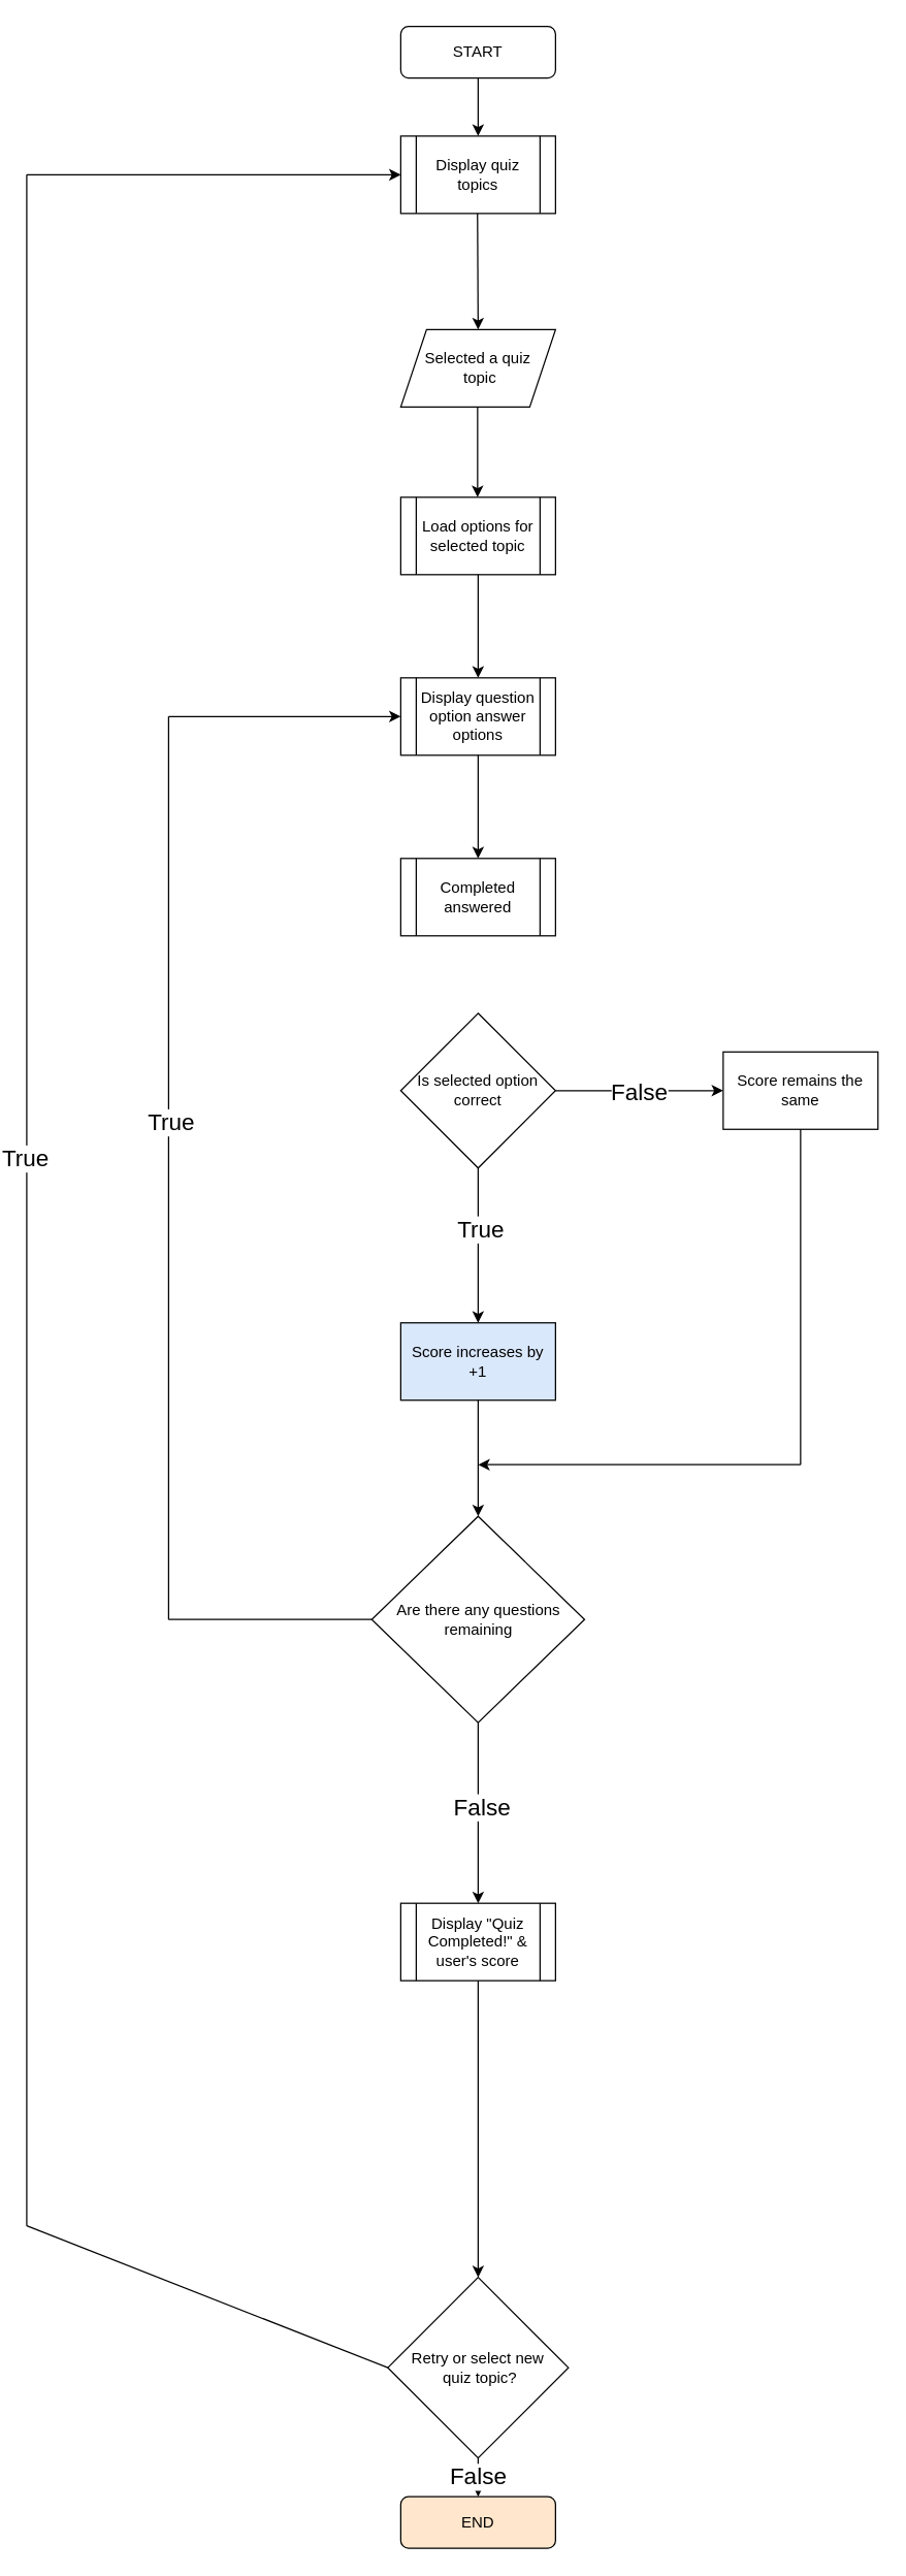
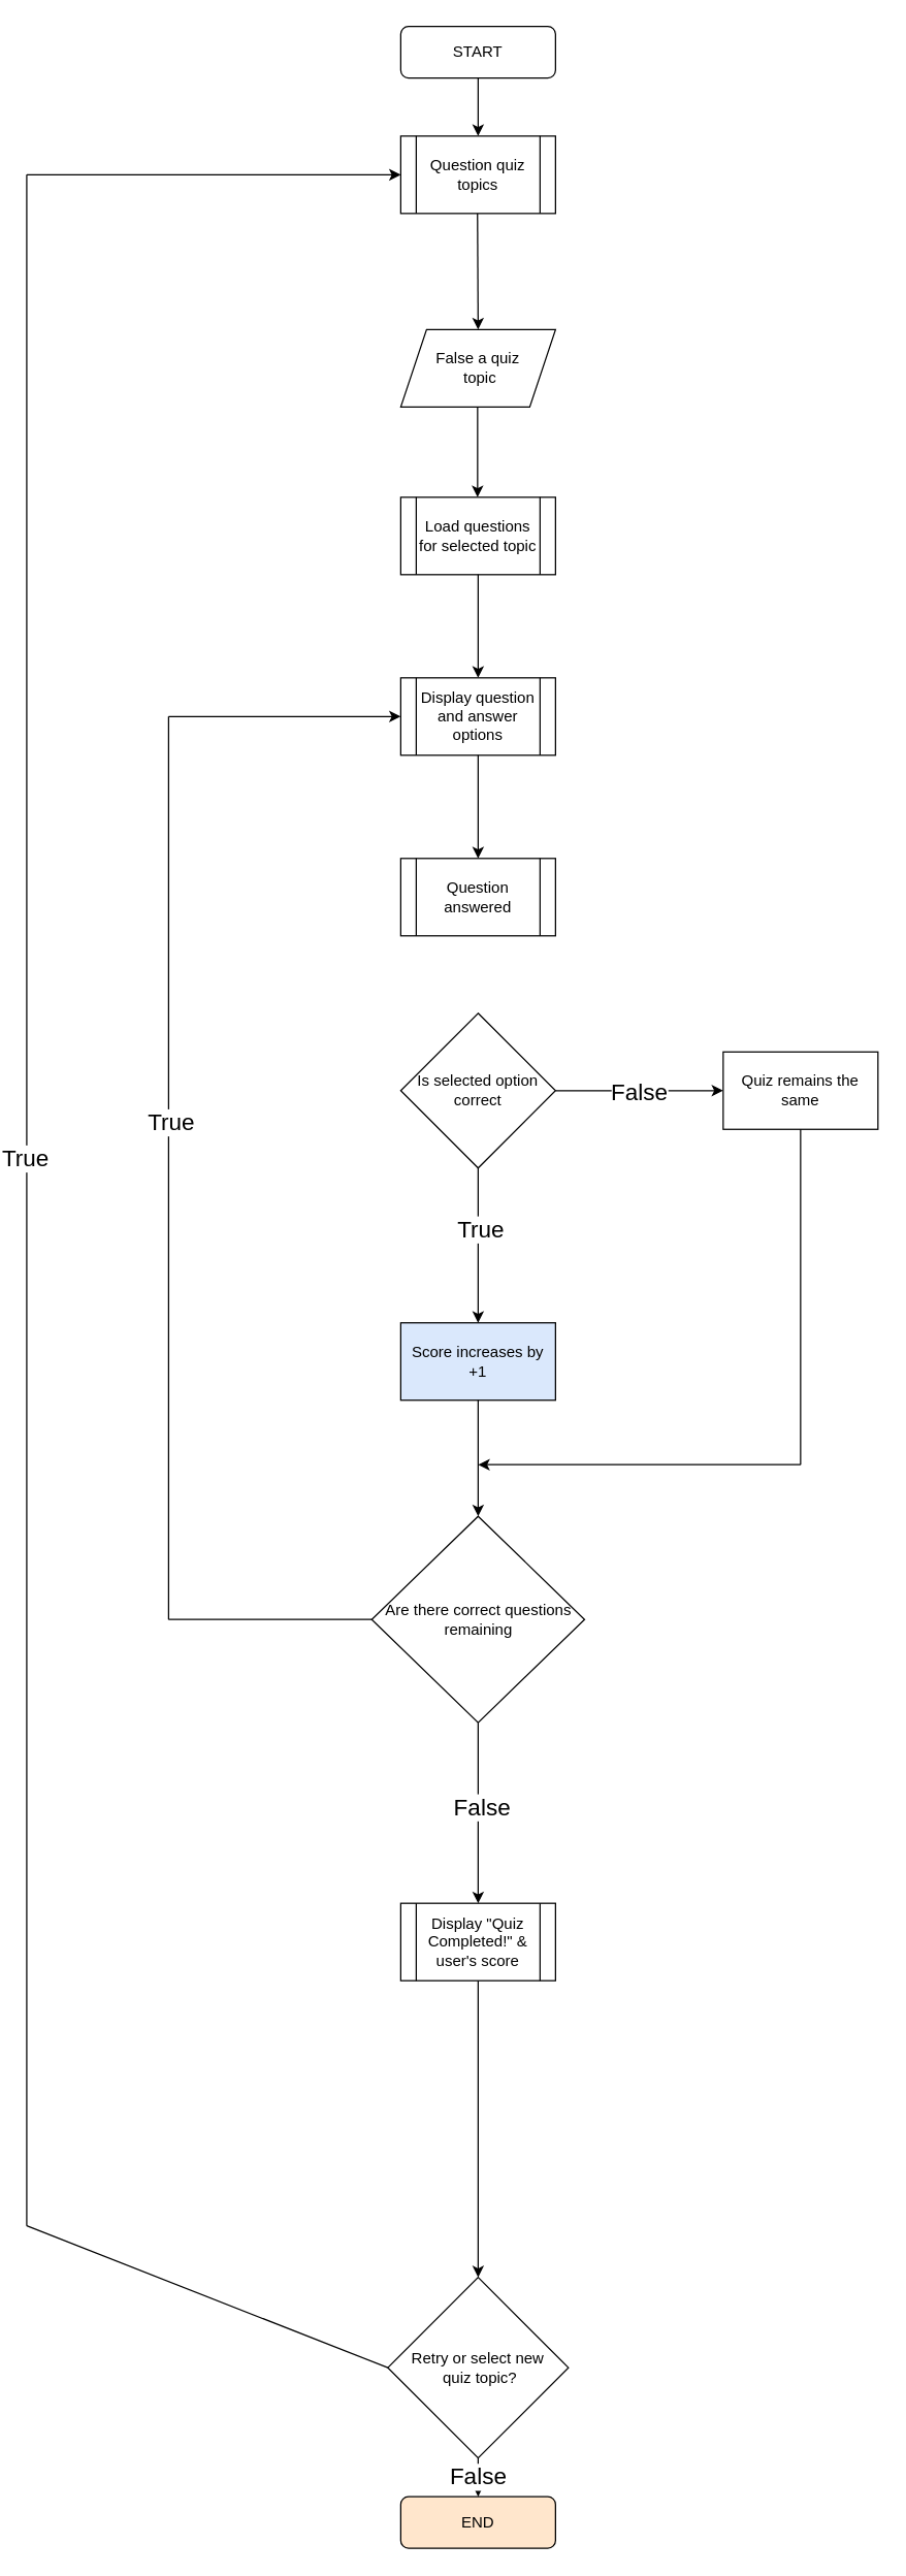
  <mxCell id="0" />
  <mxCell id="1" parent="0" />
  <mxCell id="2" value="START" style="rounded=1;whiteSpace=wrap;html=1;" vertex="1" parent="1"><mxGeometry x="310" y="20" width="120" height="40" as="geometry" /></mxCell>
  <mxCell id="3" value="" style="endArrow=classic;html=1;rounded=0;exitX=0.5;exitY=1;exitDx=0;exitDy=0;" edge="1" parent="1" source="2"><mxGeometry width="50" height="50" relative="1" as="geometry"><mxPoint x="350" y="95" as="sourcePoint" /><mxPoint x="370" y="105" as="targetPoint" /></mxGeometry></mxCell>
  <mxCell id="4" value="" style="endArrow=classic;html=1;rounded=0;exitX=0.5;exitY=1;exitDx=0;exitDy=0;" edge="1" parent="1"><mxGeometry width="50" height="50" relative="1" as="geometry"><mxPoint x="369.5" y="165" as="sourcePoint" /><mxPoint x="370" y="255" as="targetPoint" /></mxGeometry></mxCell>
- <mxCell id="5" value="Display quiz topics" style="shape=process;whiteSpace=wrap;html=1;backgroundOutline=1;" vertex="1" parent="1"><mxGeometry x="310" y="105" width="120" height="60" as="geometry" /></mxCell>
+ <mxCell id="5" value="Question quiz topics" style="shape=process;whiteSpace=wrap;html=1;backgroundOutline=1;" vertex="1" parent="1"><mxGeometry x="310" y="105" width="120" height="60" as="geometry" /></mxCell>
  <mxCell id="6" value="" style="endArrow=classic;html=1;rounded=0;" edge="1" parent="1"><mxGeometry width="50" height="50" relative="1" as="geometry"><mxPoint x="369.57" y="315" as="sourcePoint" /><mxPoint x="369.57" y="385" as="targetPoint" /></mxGeometry></mxCell>
- <mxCell id="7" value="Load options for selected topic" style="shape=process;whiteSpace=wrap;html=1;backgroundOutline=1;" vertex="1" parent="1"><mxGeometry x="310" y="385" width="120" height="60" as="geometry" /></mxCell>
- <mxCell id="8" value="Selected a quiz&lt;div&gt;&amp;nbsp;topic&lt;/div&gt;" style="shape=parallelogram;perimeter=parallelogramPerimeter;whiteSpace=wrap;html=1;fixedSize=1;" vertex="1" parent="1"><mxGeometry x="310" y="255" width="120" height="60" as="geometry" /></mxCell>
+ <mxCell id="7" value="Load questions for selected topic" style="shape=process;whiteSpace=wrap;html=1;backgroundOutline=1;" vertex="1" parent="1"><mxGeometry x="310" y="385" width="120" height="60" as="geometry" /></mxCell>
+ <mxCell id="8" value="False a quiz&lt;div&gt;&amp;nbsp;topic&lt;/div&gt;" style="shape=parallelogram;perimeter=parallelogramPerimeter;whiteSpace=wrap;html=1;fixedSize=1;" vertex="1" parent="1"><mxGeometry x="310" y="255" width="120" height="60" as="geometry" /></mxCell>
  <mxCell id="9" value="" style="endArrow=classic;html=1;rounded=0;exitX=0.5;exitY=1;exitDx=0;exitDy=0;" edge="1" parent="1" source="7"><mxGeometry width="50" height="50" relative="1" as="geometry"><mxPoint x="330" y="555" as="sourcePoint" /><mxPoint x="370" y="525" as="targetPoint" /></mxGeometry></mxCell>
- <mxCell id="10" value="Display question option answer options" style="shape=process;whiteSpace=wrap;html=1;backgroundOutline=1;" vertex="1" parent="1"><mxGeometry x="310" y="525" width="120" height="60" as="geometry" /></mxCell>
+ <mxCell id="10" value="Display question and answer options" style="shape=process;whiteSpace=wrap;html=1;backgroundOutline=1;" vertex="1" parent="1"><mxGeometry x="310" y="525" width="120" height="60" as="geometry" /></mxCell>
  <mxCell id="11" value="" style="endArrow=classic;html=1;rounded=0;exitX=0.5;exitY=1;exitDx=0;exitDy=0;" edge="1" parent="1" source="10"><mxGeometry width="50" height="50" relative="1" as="geometry"><mxPoint x="350" y="725" as="sourcePoint" /><mxPoint x="370" y="665" as="targetPoint" /></mxGeometry></mxCell>
- <mxCell id="12" value="Completed answered" style="shape=process;whiteSpace=wrap;html=1;backgroundOutline=1;" vertex="1" parent="1"><mxGeometry x="310" y="665" width="120" height="60" as="geometry" /></mxCell>
+ <mxCell id="12" value="Question answered" style="shape=process;whiteSpace=wrap;html=1;backgroundOutline=1;" vertex="1" parent="1"><mxGeometry x="310" y="665" width="120" height="60" as="geometry" /></mxCell>
  <mxCell id="13" value="Is selected option correct" style="rhombus;whiteSpace=wrap;html=1;" vertex="1" parent="1"><mxGeometry x="310" y="785" width="120" height="120" as="geometry" /></mxCell>
  <mxCell id="14" value="" style="endArrow=classic;html=1;rounded=0;exitX=0.5;exitY=1;exitDx=0;exitDy=0;" edge="1" parent="1" source="13"><mxGeometry width="50" height="50" relative="1" as="geometry"><mxPoint x="345" y="985" as="sourcePoint" /><mxPoint x="370" y="1025" as="targetPoint" /></mxGeometry></mxCell>
  <mxCell id="15" value="&lt;font style=&quot;font-size: 18px;&quot;&gt;True&lt;/font&gt;" style="edgeLabel;html=1;align=center;verticalAlign=middle;resizable=0;points=[];" vertex="1" connectable="0" parent="14"><mxGeometry x="-0.211" y="1" relative="1" as="geometry"><mxPoint as="offset" /></mxGeometry></mxCell>
  <mxCell id="16" value="" style="endArrow=classic;html=1;rounded=0;" edge="1" parent="1"><mxGeometry width="50" height="50" relative="1" as="geometry"><mxPoint x="430" y="845" as="sourcePoint" /><mxPoint x="560" y="845" as="targetPoint" /></mxGeometry></mxCell>
  <mxCell id="17" value="&lt;font style=&quot;font-size: 18px;&quot;&gt;False&lt;/font&gt;" style="edgeLabel;html=1;align=center;verticalAlign=middle;resizable=0;points=[];" vertex="1" connectable="0" parent="16"><mxGeometry x="-0.014" y="-1" relative="1" as="geometry"><mxPoint as="offset" /></mxGeometry></mxCell>
- <mxCell id="18" value="Score remains the same" style="rounded=0;whiteSpace=wrap;html=1;" vertex="1" parent="1"><mxGeometry x="560" y="815" width="120" height="60" as="geometry" /></mxCell>
+ <mxCell id="18" value="Quiz remains the same" style="rounded=0;whiteSpace=wrap;html=1;" vertex="1" parent="1"><mxGeometry x="560" y="815" width="120" height="60" as="geometry" /></mxCell>
  <mxCell id="19" value="Score increases by +1" style="rounded=0;whiteSpace=wrap;html=1;fillColor=#dae8fc;" vertex="1" parent="1"><mxGeometry x="310" y="1025" width="120" height="60" as="geometry" /></mxCell>
  <mxCell id="20" value="" style="endArrow=classic;html=1;rounded=0;exitX=0.5;exitY=1;exitDx=0;exitDy=0;" edge="1" parent="1" source="19"><mxGeometry width="50" height="50" relative="1" as="geometry"><mxPoint x="345" y="1185" as="sourcePoint" /><mxPoint x="370" y="1175" as="targetPoint" /></mxGeometry></mxCell>
  <mxCell id="21" value="" style="endArrow=classic;html=1;rounded=0;" edge="1" parent="1"><mxGeometry width="50" height="50" relative="1" as="geometry"><mxPoint x="620" y="1135" as="sourcePoint" /><mxPoint x="370" y="1135" as="targetPoint" /></mxGeometry></mxCell>
  <mxCell id="22" value="" style="endArrow=none;html=1;rounded=0;entryX=0.5;entryY=1;entryDx=0;entryDy=0;" edge="1" parent="1" target="18"><mxGeometry width="50" height="50" relative="1" as="geometry"><mxPoint x="620" y="1135" as="sourcePoint" /><mxPoint x="670" y="1085" as="targetPoint" /></mxGeometry></mxCell>
- <mxCell id="23" value="Are there any questions remaining" style="rhombus;whiteSpace=wrap;html=1;" vertex="1" parent="1"><mxGeometry x="287.5" y="1175" width="165" height="160" as="geometry" /></mxCell>
+ <mxCell id="23" value="Are there correct questions remaining" style="rhombus;whiteSpace=wrap;html=1;" vertex="1" parent="1"><mxGeometry x="287.5" y="1175" width="165" height="160" as="geometry" /></mxCell>
  <mxCell id="24" value="" style="endArrow=classic;html=1;rounded=0;" edge="1" parent="1" target="10"><mxGeometry width="50" height="50" relative="1" as="geometry"><mxPoint x="130" y="555" as="sourcePoint" /><mxPoint x="240" y="535" as="targetPoint" /></mxGeometry></mxCell>
  <mxCell id="25" value="" style="endArrow=none;html=1;rounded=0;" edge="1" parent="1"><mxGeometry width="50" height="50" relative="1" as="geometry"><mxPoint x="130" y="1255" as="sourcePoint" /><mxPoint x="130" y="555" as="targetPoint" /></mxGeometry></mxCell>
  <mxCell id="26" value="&lt;font style=&quot;font-size: 18px;&quot;&gt;True&lt;/font&gt;" style="edgeLabel;html=1;align=center;verticalAlign=middle;resizable=0;points=[];" vertex="1" connectable="0" parent="25"><mxGeometry x="0.104" y="-1" relative="1" as="geometry"><mxPoint as="offset" /></mxGeometry></mxCell>
  <mxCell id="27" value="" style="endArrow=none;html=1;rounded=0;entryX=0;entryY=0.5;entryDx=0;entryDy=0;" edge="1" parent="1" target="23"><mxGeometry width="50" height="50" relative="1" as="geometry"><mxPoint x="130" y="1255" as="sourcePoint" /><mxPoint x="180" y="1205" as="targetPoint" /></mxGeometry></mxCell>
  <mxCell id="28" value="" style="endArrow=classic;html=1;rounded=0;exitX=0.5;exitY=1;exitDx=0;exitDy=0;" edge="1" parent="1" source="23"><mxGeometry width="50" height="50" relative="1" as="geometry"><mxPoint x="380" y="1425" as="sourcePoint" /><mxPoint x="370" y="1475" as="targetPoint" /></mxGeometry></mxCell>
  <mxCell id="29" value="&lt;font style=&quot;font-size: 18px;&quot;&gt;False&lt;/font&gt;" style="edgeLabel;html=1;align=center;verticalAlign=middle;resizable=0;points=[];" vertex="1" connectable="0" parent="28"><mxGeometry x="-0.067" y="2" relative="1" as="geometry"><mxPoint as="offset" /></mxGeometry></mxCell>
  <mxCell id="30" value="Display &quot;Quiz Completed!&quot; &amp;amp; user's score" style="shape=process;whiteSpace=wrap;html=1;backgroundOutline=1;" vertex="1" parent="1"><mxGeometry x="310" y="1475" width="120" height="60" as="geometry" /></mxCell>
  <mxCell id="31" value="Retry or select new&lt;div&gt;&amp;nbsp;quiz topic?&lt;/div&gt;" style="rhombus;whiteSpace=wrap;html=1;" vertex="1" parent="1"><mxGeometry x="300" y="1765" width="140" height="140" as="geometry" /></mxCell>
  <mxCell id="32" value="" style="endArrow=classic;html=1;rounded=0;exitX=0.5;exitY=1;exitDx=0;exitDy=0;entryX=0.5;entryY=0;entryDx=0;entryDy=0;" edge="1" parent="1" source="30" target="31"><mxGeometry width="50" height="50" relative="1" as="geometry"><mxPoint x="360" y="1625" as="sourcePoint" /><mxPoint x="410" y="1575" as="targetPoint" /></mxGeometry></mxCell>
  <mxCell id="33" value="" style="endArrow=classic;html=1;rounded=0;exitX=0.5;exitY=1;exitDx=0;exitDy=0;" edge="1" parent="1" source="31"><mxGeometry width="50" height="50" relative="1" as="geometry"><mxPoint x="345" y="1905" as="sourcePoint" /><mxPoint x="370" y="1935" as="targetPoint" /></mxGeometry></mxCell>
  <mxCell id="34" value="&lt;font style=&quot;font-size: 18px;&quot;&gt;False&lt;/font&gt;" style="edgeLabel;html=1;align=center;verticalAlign=middle;resizable=0;points=[];" vertex="1" connectable="0" parent="33"><mxGeometry x="-0.086" y="-1" relative="1" as="geometry"><mxPoint as="offset" /></mxGeometry></mxCell>
  <mxCell id="35" value="END" style="rounded=1;whiteSpace=wrap;html=1;fillColor=#ffe6cc;" vertex="1" parent="1"><mxGeometry x="310" y="1935" width="120" height="40" as="geometry" /></mxCell>
  <mxCell id="36" value="" style="endArrow=none;html=1;rounded=0;" edge="1" parent="1"><mxGeometry width="50" height="50" relative="1" as="geometry"><mxPoint x="20" y="1725" as="sourcePoint" /><mxPoint x="20" y="135" as="targetPoint" /></mxGeometry></mxCell>
  <mxCell id="37" value="&lt;font style=&quot;font-size: 18px;&quot;&gt;True&lt;/font&gt;" style="edgeLabel;html=1;align=center;verticalAlign=middle;resizable=0;points=[];" vertex="1" connectable="0" parent="36"><mxGeometry x="0.04" y="2" relative="1" as="geometry"><mxPoint y="-1" as="offset" /></mxGeometry></mxCell>
  <mxCell id="38" value="" style="endArrow=classic;html=1;rounded=0;entryX=0;entryY=0.5;entryDx=0;entryDy=0;" edge="1" parent="1" target="5"><mxGeometry width="50" height="50" relative="1" as="geometry"><mxPoint x="20" y="135" as="sourcePoint" /><mxPoint x="70" y="75" as="targetPoint" /></mxGeometry></mxCell>
  <mxCell id="39" value="" style="endArrow=none;html=1;rounded=0;entryX=0;entryY=0.5;entryDx=0;entryDy=0;" edge="1" parent="1" target="31"><mxGeometry width="50" height="50" relative="1" as="geometry"><mxPoint x="20" y="1725" as="sourcePoint" /><mxPoint x="70" y="1675" as="targetPoint" /></mxGeometry></mxCell>
